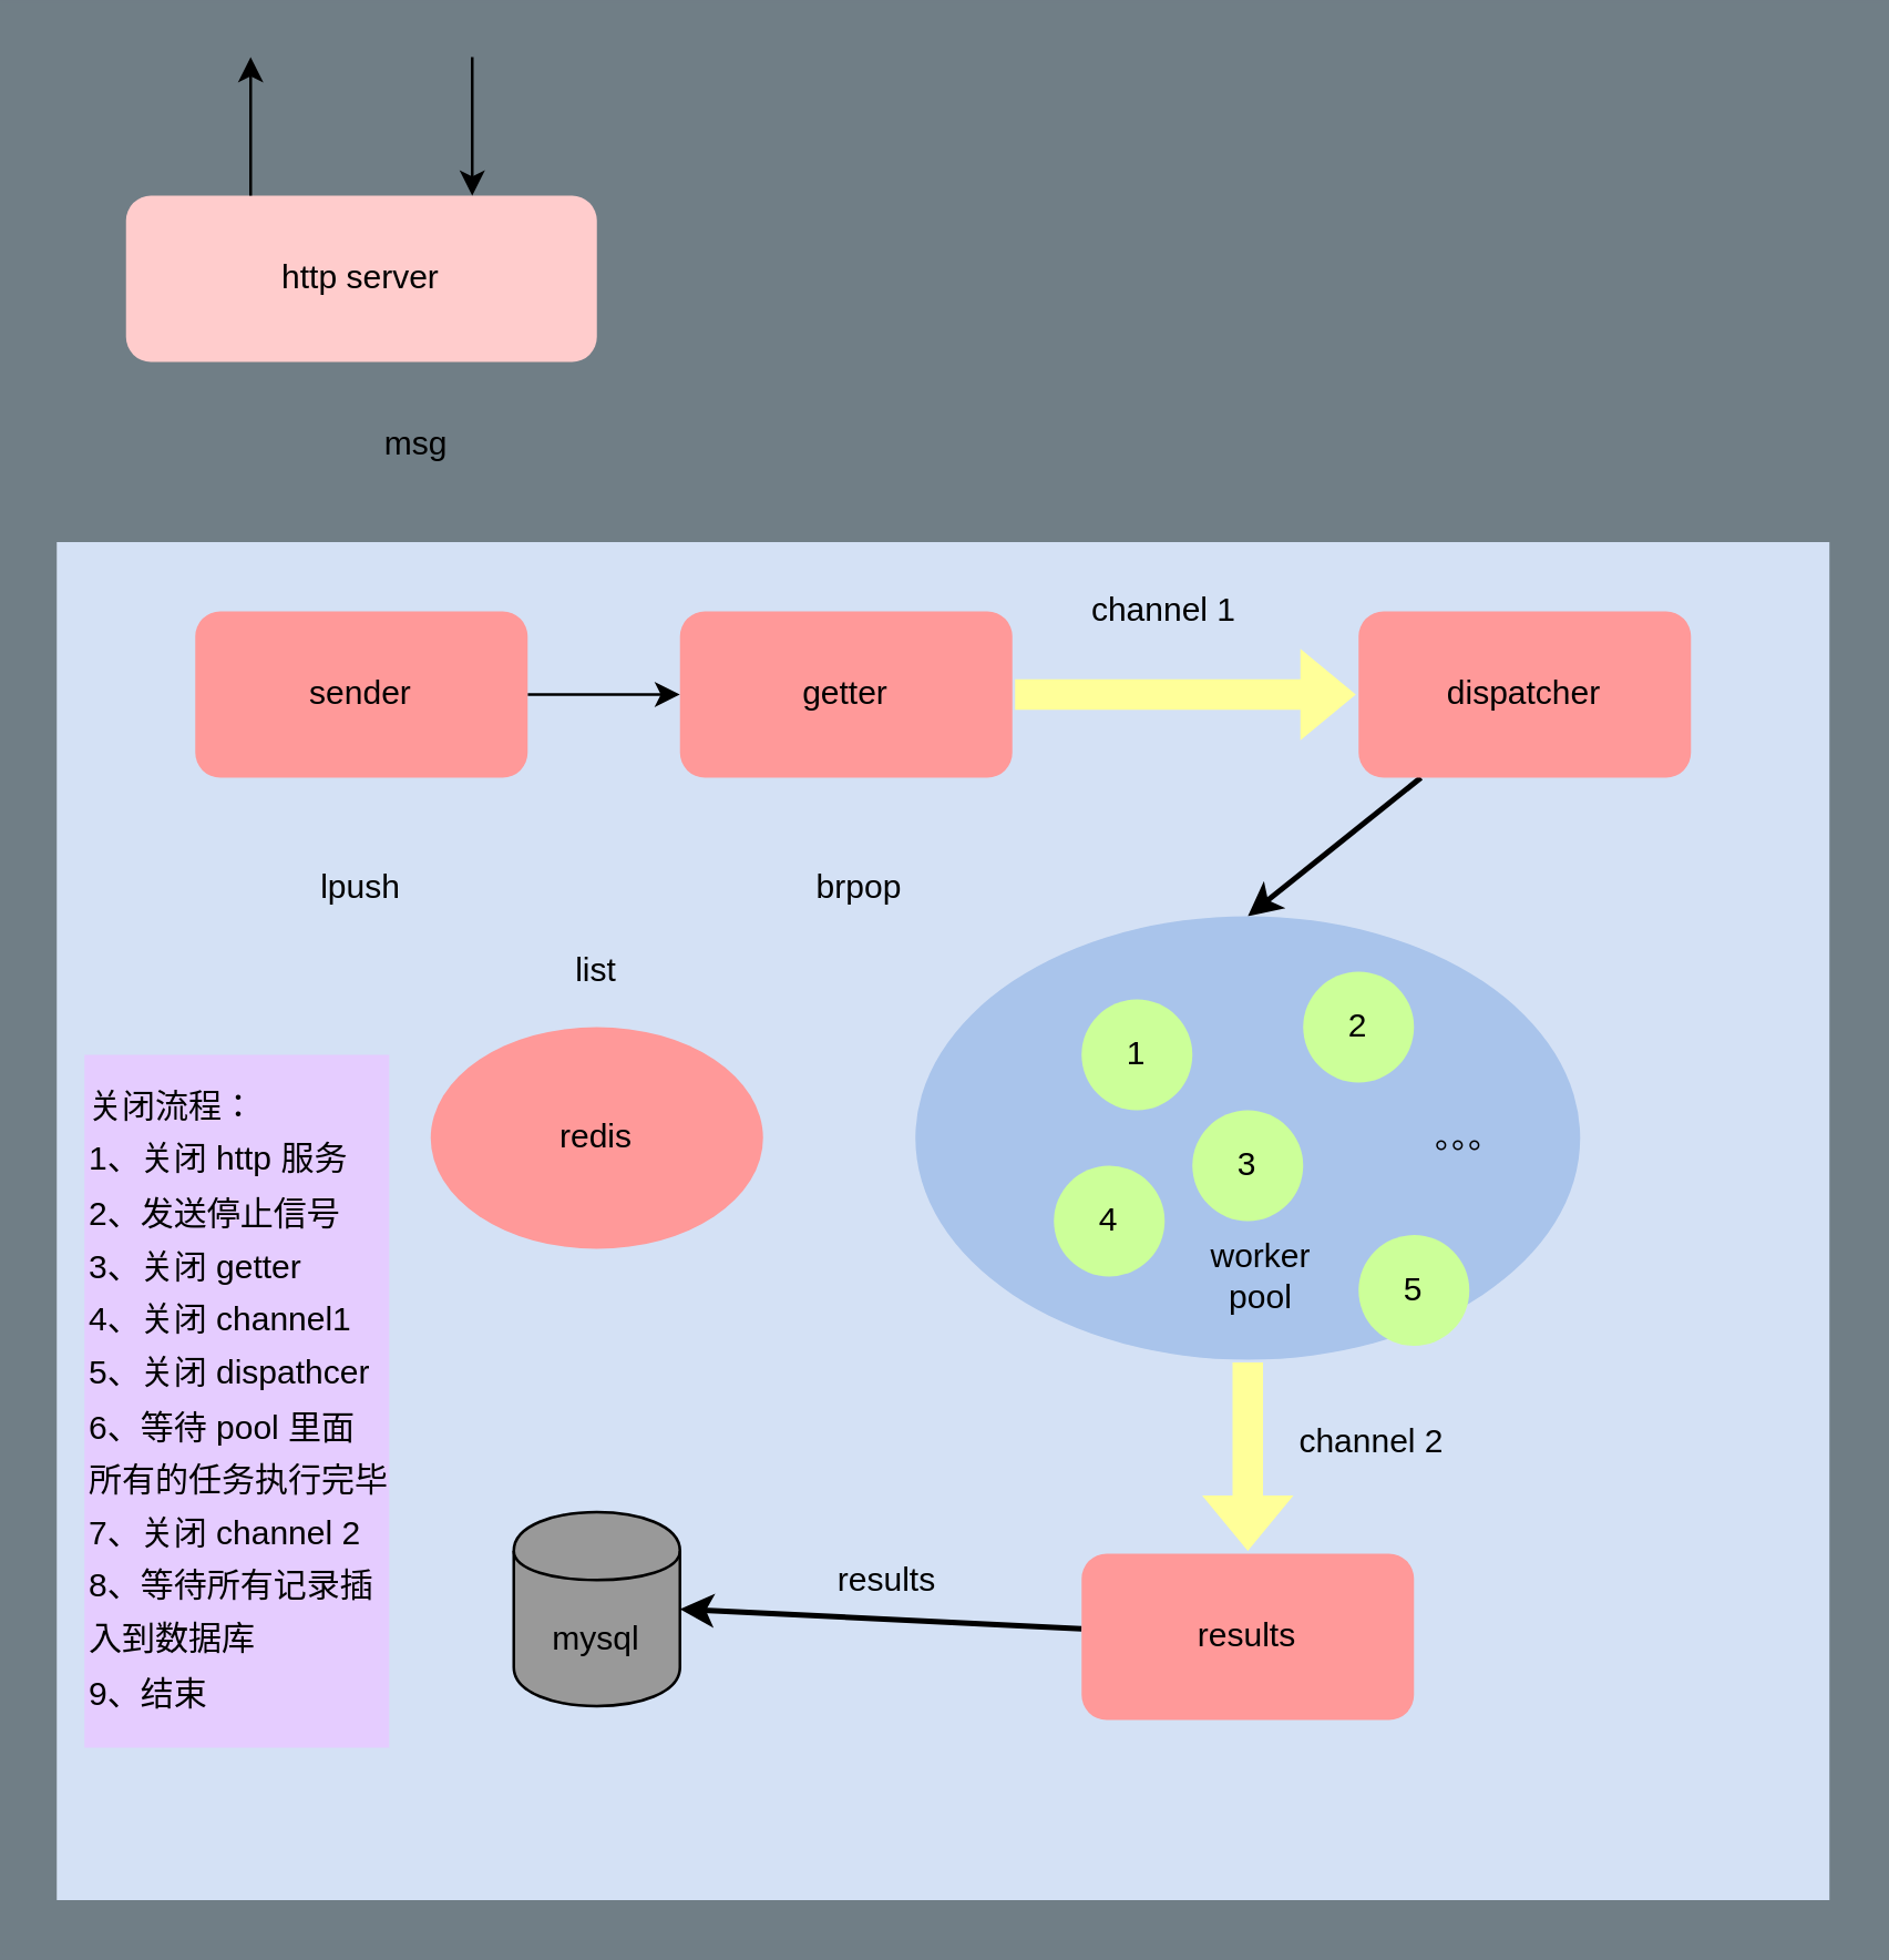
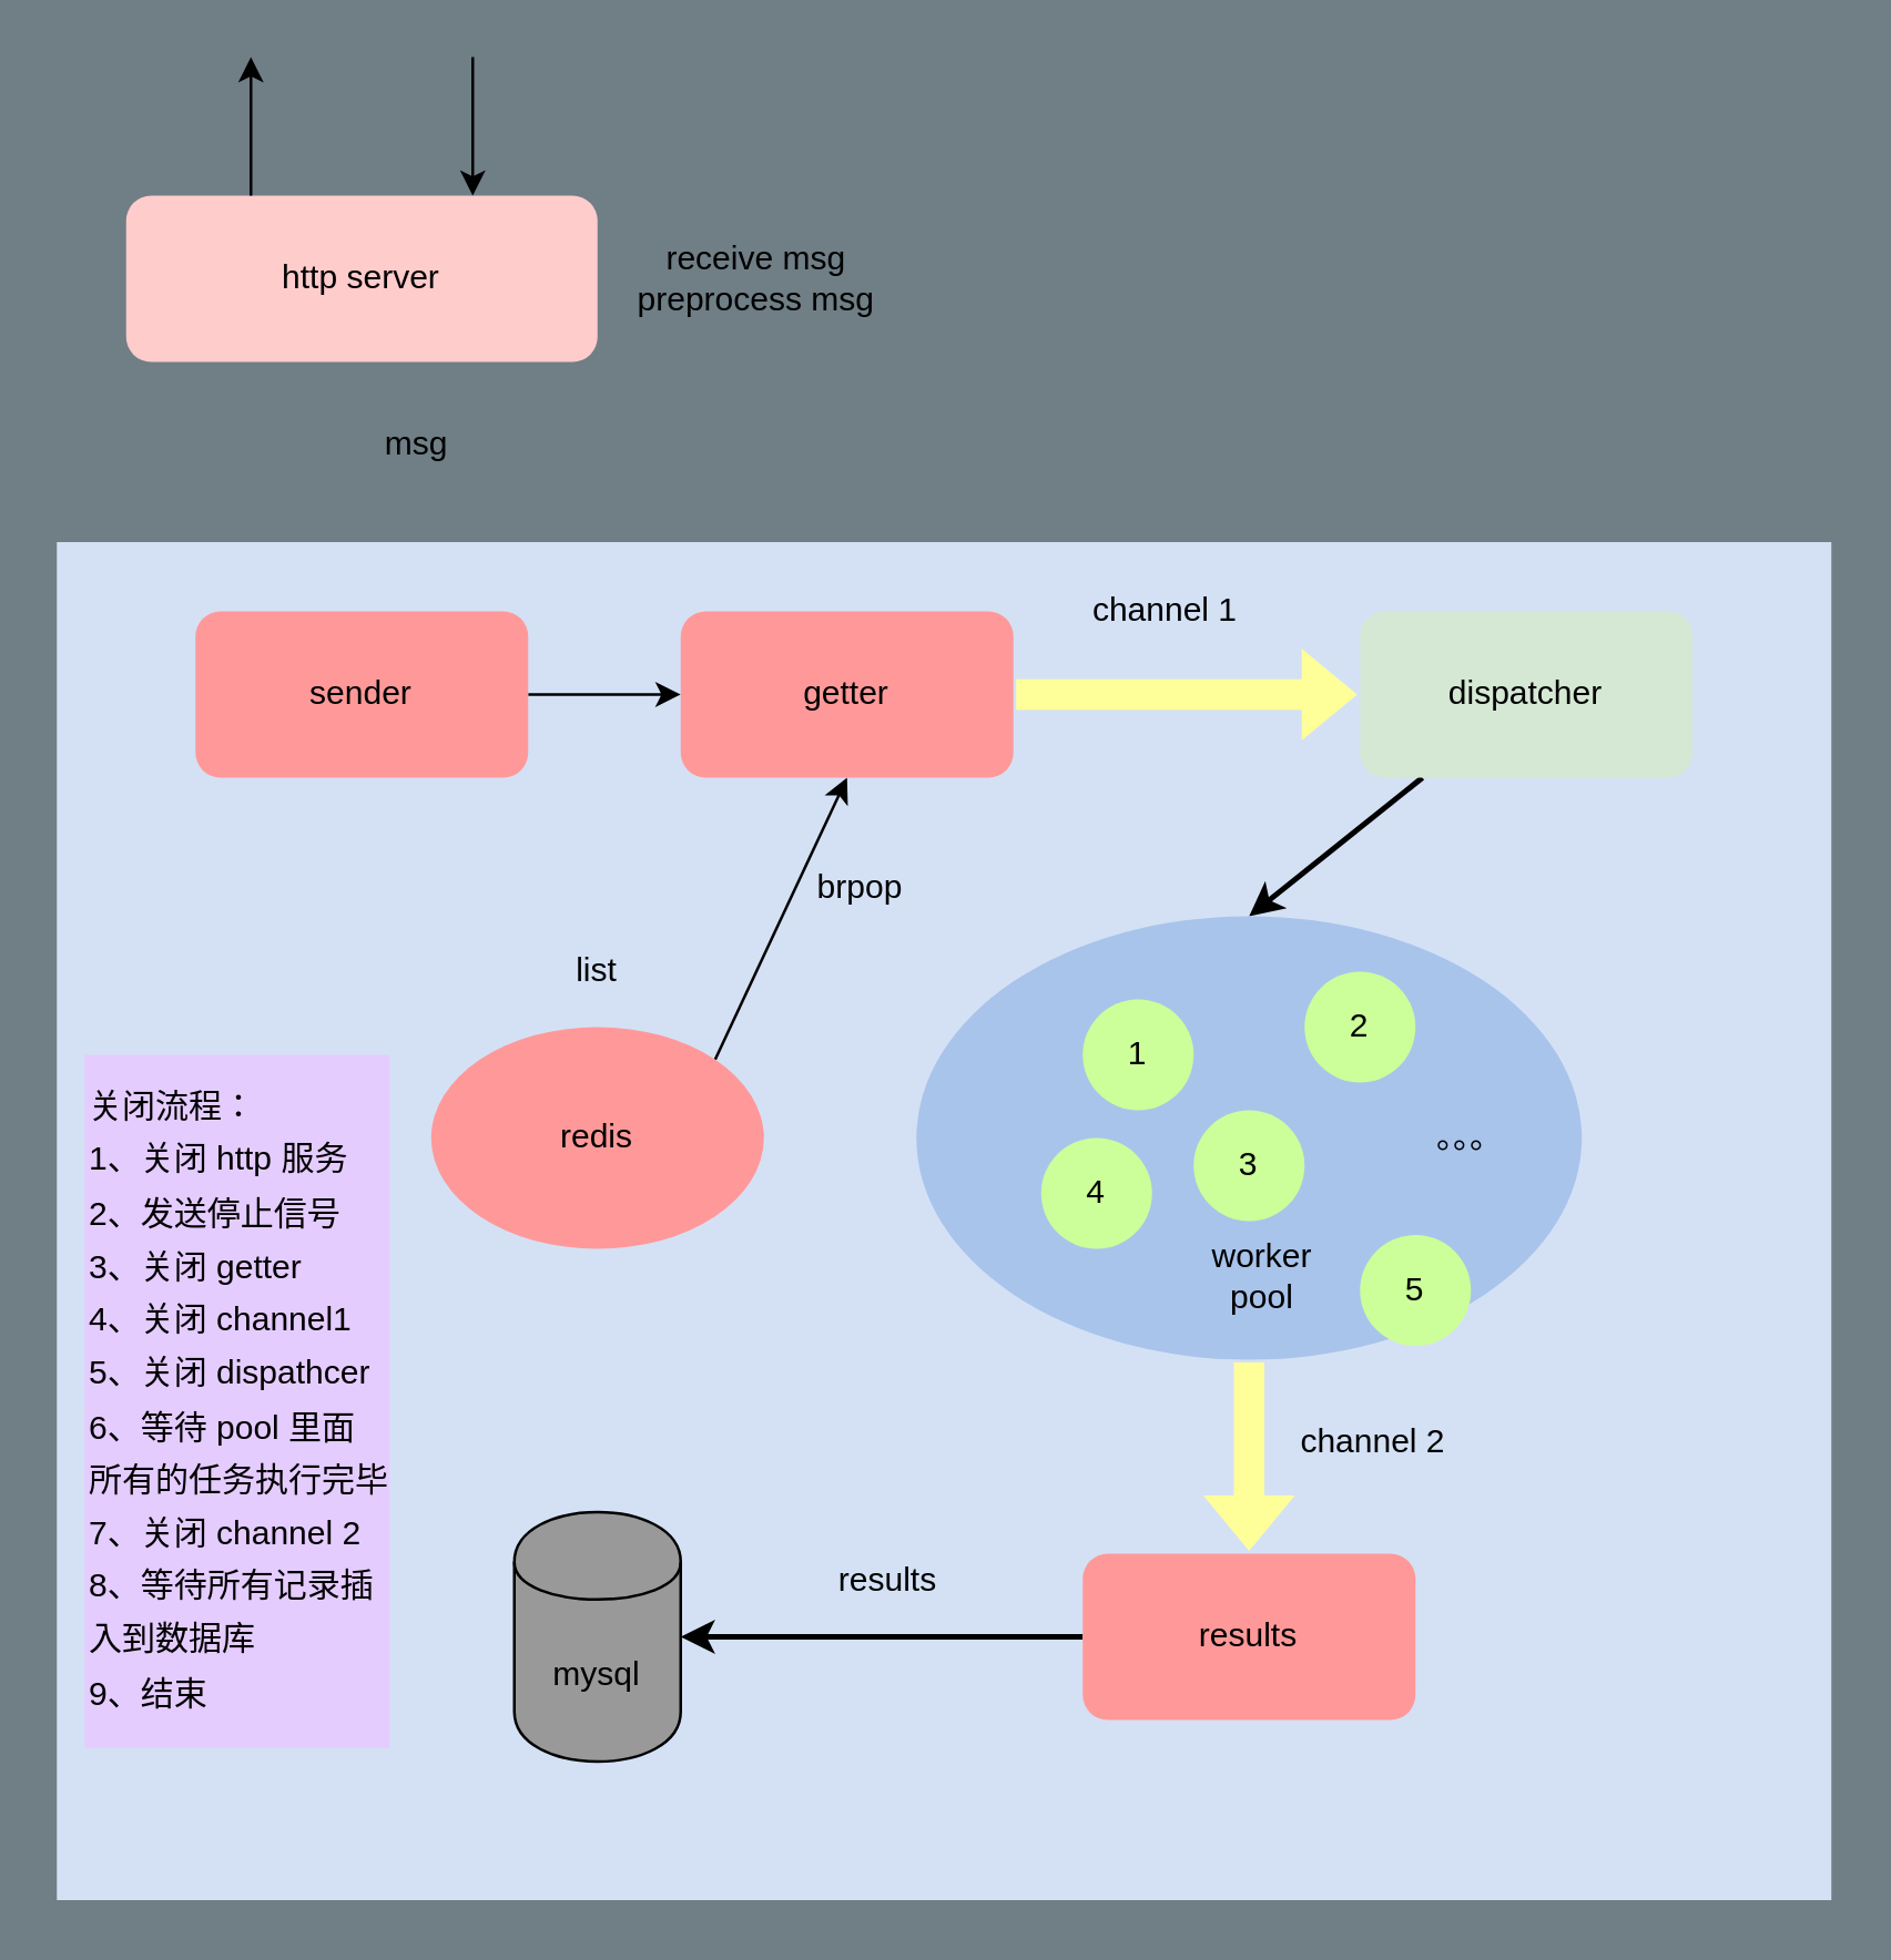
  <mxCell id="0" />
  <mxCell id="1" parent="0" />
  <mxCell id="2" value="" style="rounded=0;whiteSpace=wrap;html=1;fillColor=#D4E1F5;strokeColor=none;" parent="1" vertex="1"><mxGeometry x="20" y="195" width="640" height="490" as="geometry" /></mxCell>
  <mxCell id="3" value="http server" style="rounded=1;whiteSpace=wrap;html=1;strokeColor=none;fillColor=#FFCCCC;" parent="1" vertex="1"><mxGeometry x="45" y="70" width="170" height="60" as="geometry" /></mxCell>
  <mxCell id="4" style="orthogonalLoop=1;jettySize=auto;html=1;" parent="1" source="5" target="8" edge="1"><mxGeometry relative="1" as="geometry" /></mxCell>
  <mxCell id="5" value="sender" style="rounded=1;whiteSpace=wrap;html=1;fillColor=#FF9999;strokeColor=none;" parent="1" vertex="1"><mxGeometry x="70" y="220" width="120" height="60" as="geometry" /></mxCell>
+ <mxCell id="6" style="edgeStyle=none;orthogonalLoop=1;jettySize=auto;html=1;entryX=0.5;entryY=1;entryDx=0;entryDy=0;exitX=1;exitY=0;exitDx=0;exitDy=0;" parent="1" source="7" target="8" edge="1"><mxGeometry relative="1" as="geometry" /></mxCell>
  <mxCell id="7" value="redis" style="ellipse;whiteSpace=wrap;html=1;fillColor=#FF9999;strokeColor=none;" parent="1" vertex="1"><mxGeometry x="155" y="370" width="120" height="80" as="geometry" /></mxCell>
  <mxCell id="8" value="getter" style="rounded=1;whiteSpace=wrap;html=1;fillColor=#FF9999;strokeColor=none;" parent="1" vertex="1"><mxGeometry x="245" y="220" width="120" height="60" as="geometry" /></mxCell>
  <mxCell id="9" style="edgeStyle=none;orthogonalLoop=1;jettySize=auto;html=1;entryX=0.5;entryY=0;entryDx=0;entryDy=0;strokeWidth=2;fillColor=#FFFF99;" parent="1" source="10" target="13" edge="1"><mxGeometry relative="1" as="geometry" /></mxCell>
- <mxCell id="10" value="dispatcher" style="rounded=1;whiteSpace=wrap;html=1;fillColor=#FF9999;strokeColor=none;" parent="1" vertex="1"><mxGeometry x="490" y="220" width="120" height="60" as="geometry" /></mxCell>
+ <mxCell id="10" value="dispatcher" style="rounded=1;whiteSpace=wrap;html=1;fillColor=#d5e8d4;strokeColor=none;" parent="1" vertex="1"><mxGeometry x="490" y="220" width="120" height="60" as="geometry" /></mxCell>
  <mxCell id="11" value="" style="shape=flexArrow;endArrow=classic;html=1;strokeWidth=2;entryX=0;entryY=0.5;entryDx=0;entryDy=0;exitX=1;exitY=0.5;exitDx=0;exitDy=0;strokeColor=none;fillColor=#FFFF99;" parent="1" source="8" target="10" edge="1"><mxGeometry width="50" height="50" relative="1" as="geometry"><mxPoint x="320" y="330" as="sourcePoint" /><mxPoint x="370" y="280" as="targetPoint" /></mxGeometry></mxCell>
  <mxCell id="12" value="channel 1" style="text;html=1;strokeColor=none;fillColor=none;align=center;verticalAlign=middle;whiteSpace=wrap;rounded=0;" parent="1" vertex="1"><mxGeometry x="390" y="210" width="60" height="20" as="geometry" /></mxCell>
  <mxCell id="13" value="" style="ellipse;whiteSpace=wrap;html=1;fillColor=#A9C4EB;strokeColor=none;" parent="1" vertex="1"><mxGeometry x="330" y="330" width="240" height="160" as="geometry" /></mxCell>
  <mxCell id="14" value="1" style="ellipse;whiteSpace=wrap;html=1;aspect=fixed;fillColor=#CCFF99;strokeColor=none;" parent="1" vertex="1"><mxGeometry x="390" y="360" width="40" height="40" as="geometry" /></mxCell>
- <mxCell id="15" value="4" style="ellipse;whiteSpace=wrap;html=1;aspect=fixed;fillColor=#CCFF99;strokeColor=none;" parent="1" vertex="1"><mxGeometry x="380" y="420" width="40" height="40" as="geometry" /></mxCell>
+ <mxCell id="15" value="4" style="ellipse;whiteSpace=wrap;html=1;aspect=fixed;fillColor=#CCFF99;strokeColor=none;" parent="1" vertex="1"><mxGeometry x="375" y="410" width="40" height="40" as="geometry" /></mxCell>
  <mxCell id="16" value="3" style="ellipse;whiteSpace=wrap;html=1;aspect=fixed;fillColor=#CCFF99;strokeColor=none;" parent="1" vertex="1"><mxGeometry x="430" y="400" width="40" height="40" as="geometry" /></mxCell>
  <mxCell id="17" value="2" style="ellipse;whiteSpace=wrap;html=1;aspect=fixed;fillColor=#CCFF99;strokeColor=none;" parent="1" vertex="1"><mxGeometry x="470" y="350" width="40" height="40" as="geometry" /></mxCell>
  <mxCell id="18" value="5" style="ellipse;whiteSpace=wrap;html=1;aspect=fixed;fillColor=#CCFF99;strokeColor=none;" parent="1" vertex="1"><mxGeometry x="490" y="445" width="40" height="40" as="geometry" /></mxCell>
- <mxCell id="19" value="mysql" style="shape=cylinder;whiteSpace=wrap;html=1;boundedLbl=1;backgroundOutline=1;fillColor=#999999;" parent="1" vertex="1"><mxGeometry x="185" y="545" width="60" height="70" as="geometry" /></mxCell>
+ <mxCell id="19" value="mysql" style="shape=cylinder;whiteSpace=wrap;html=1;boundedLbl=1;backgroundOutline=1;fillColor=#999999;" parent="1" vertex="1"><mxGeometry x="185" y="545" width="60" height="90" as="geometry" /></mxCell>
  <mxCell id="20" style="edgeStyle=none;orthogonalLoop=1;jettySize=auto;html=1;entryX=1;entryY=0.5;entryDx=0;entryDy=0;strokeWidth=2;fillColor=#FFFF99;" parent="1" source="21" target="19" edge="1"><mxGeometry relative="1" as="geometry" /></mxCell>
  <mxCell id="21" value="results" style="rounded=1;whiteSpace=wrap;html=1;fillColor=#FF9999;strokeColor=none;" parent="1" vertex="1"><mxGeometry x="390" y="560" width="120" height="60" as="geometry" /></mxCell>
  <mxCell id="22" value="" style="shape=flexArrow;endArrow=classic;html=1;strokeWidth=2;entryX=0.5;entryY=0;entryDx=0;entryDy=0;exitX=0.5;exitY=1;exitDx=0;exitDy=0;strokeColor=none;fillColor=#FFFF99;" parent="1" source="13" target="21" edge="1"><mxGeometry width="50" height="50" relative="1" as="geometry"><mxPoint x="375" y="260" as="sourcePoint" /><mxPoint x="500" y="260" as="targetPoint" /></mxGeometry></mxCell>
  <mxCell id="23" value="channel 2" style="text;html=1;strokeColor=none;fillColor=none;align=center;verticalAlign=middle;whiteSpace=wrap;rounded=0;" parent="1" vertex="1"><mxGeometry x="460" y="510" width="70" height="20" as="geometry" /></mxCell>
  <mxCell id="24" value="list" style="text;html=1;strokeColor=none;fillColor=none;align=center;verticalAlign=middle;whiteSpace=wrap;rounded=0;" parent="1" vertex="1"><mxGeometry x="195" y="340" width="40" height="20" as="geometry" /></mxCell>
  <mxCell id="25" value="。。。" style="text;html=1;strokeColor=none;fillColor=none;align=center;verticalAlign=middle;whiteSpace=wrap;rounded=0;" parent="1" vertex="1"><mxGeometry x="510" y="400" width="40" height="20" as="geometry" /></mxCell>
  <mxCell id="26" value="msg" style="text;html=1;strokeColor=none;fillColor=none;align=center;verticalAlign=middle;whiteSpace=wrap;rounded=0;" parent="1" vertex="1"><mxGeometry x="130" y="150" width="40" height="20" as="geometry" /></mxCell>
  <mxCell id="27" value="results" style="text;html=1;strokeColor=none;fillColor=none;align=center;verticalAlign=middle;whiteSpace=wrap;rounded=0;" parent="1" vertex="1"><mxGeometry x="300" y="560" width="40" height="20" as="geometry" /></mxCell>
  <mxCell id="28" value="worker&lt;br&gt;pool" style="text;html=1;strokeColor=none;fillColor=none;align=center;verticalAlign=middle;whiteSpace=wrap;rounded=0;" parent="1" vertex="1"><mxGeometry x="435" y="450" width="40" height="20" as="geometry" /></mxCell>
  <mxCell id="29" value="&lt;p style=&quot;line-height: 160%&quot;&gt;关闭流程：&lt;br&gt;1、关闭 http 服务&lt;br&gt;2、发送停止信号&lt;br&gt;3、关闭 getter&lt;br&gt;4、关闭 channel1&lt;br&gt;5、关闭 dispathcer&lt;br&gt;6、等待 pool 里面所有的任务执行完毕&lt;br&gt;7、关闭 channel 2&lt;br&gt;8、等待所有记录插入到数据库&lt;br&gt;9、结束&lt;/p&gt;" style="rounded=0;whiteSpace=wrap;html=1;fillColor=#E5CCFF;align=left;strokeColor=none;" parent="1" vertex="1"><mxGeometry x="30" y="380" width="110" height="250" as="geometry" /></mxCell>
  <mxCell id="30" value="" style="endArrow=classic;html=1;" parent="1" edge="1"><mxGeometry width="50" height="50" relative="1" as="geometry"><mxPoint x="170" y="20" as="sourcePoint" /><mxPoint x="170" y="70" as="targetPoint" /></mxGeometry></mxCell>
- <mxCell id="32" value="lpush" style="text;html=1;strokeColor=none;fillColor=none;align=center;verticalAlign=middle;whiteSpace=wrap;rounded=0;" parent="1" vertex="1"><mxGeometry x="110" y="310" width="40" height="20" as="geometry" /></mxCell>
+ <mxCell id="31" value="receive msg&lt;br&gt;preprocess msg" style="text;html=1;strokeColor=none;fillColor=none;align=center;verticalAlign=middle;whiteSpace=wrap;rounded=0;" parent="1" vertex="1"><mxGeometry x="220" y="75" width="105" height="50" as="geometry" /></mxCell>
  <mxCell id="33" value="brpop" style="text;html=1;strokeColor=none;fillColor=none;align=center;verticalAlign=middle;whiteSpace=wrap;rounded=0;" parent="1" vertex="1"><mxGeometry x="290" y="310" width="40" height="20" as="geometry" /></mxCell>
  <mxCell id="34" value="" style="endArrow=none;html=1;startArrow=classic;startFill=1;endFill=0;" parent="1" edge="1"><mxGeometry width="50" height="50" relative="1" as="geometry"><mxPoint x="90" y="20" as="sourcePoint" /><mxPoint x="90" y="70" as="targetPoint" /></mxGeometry></mxCell>
